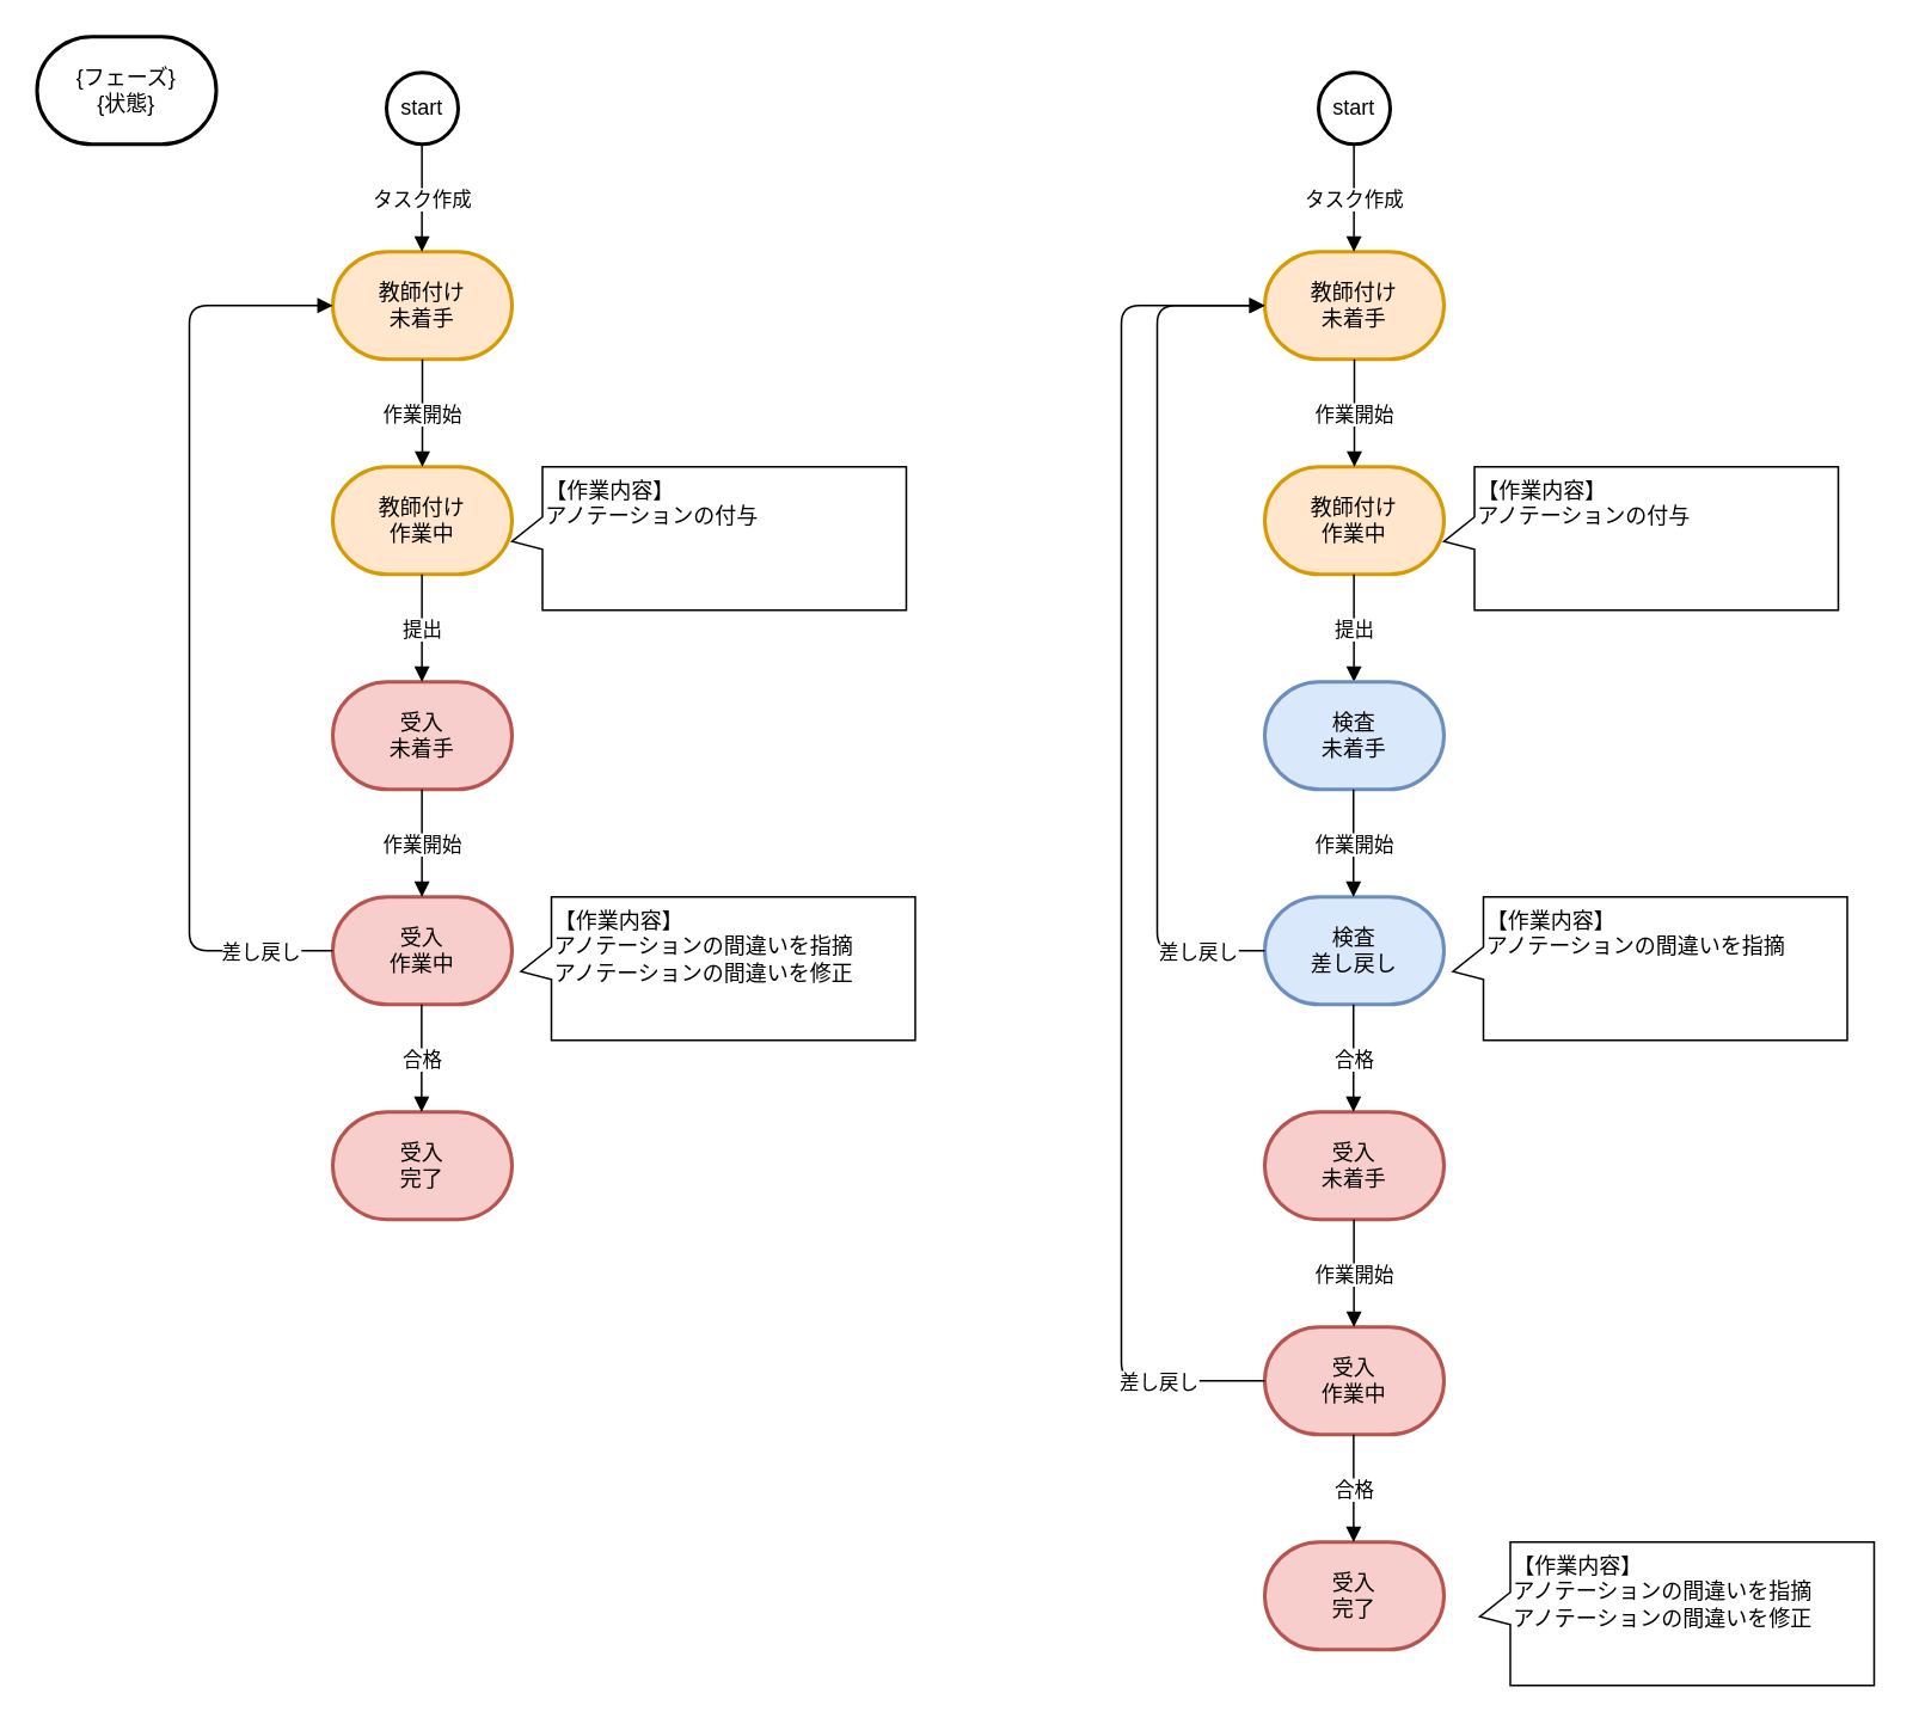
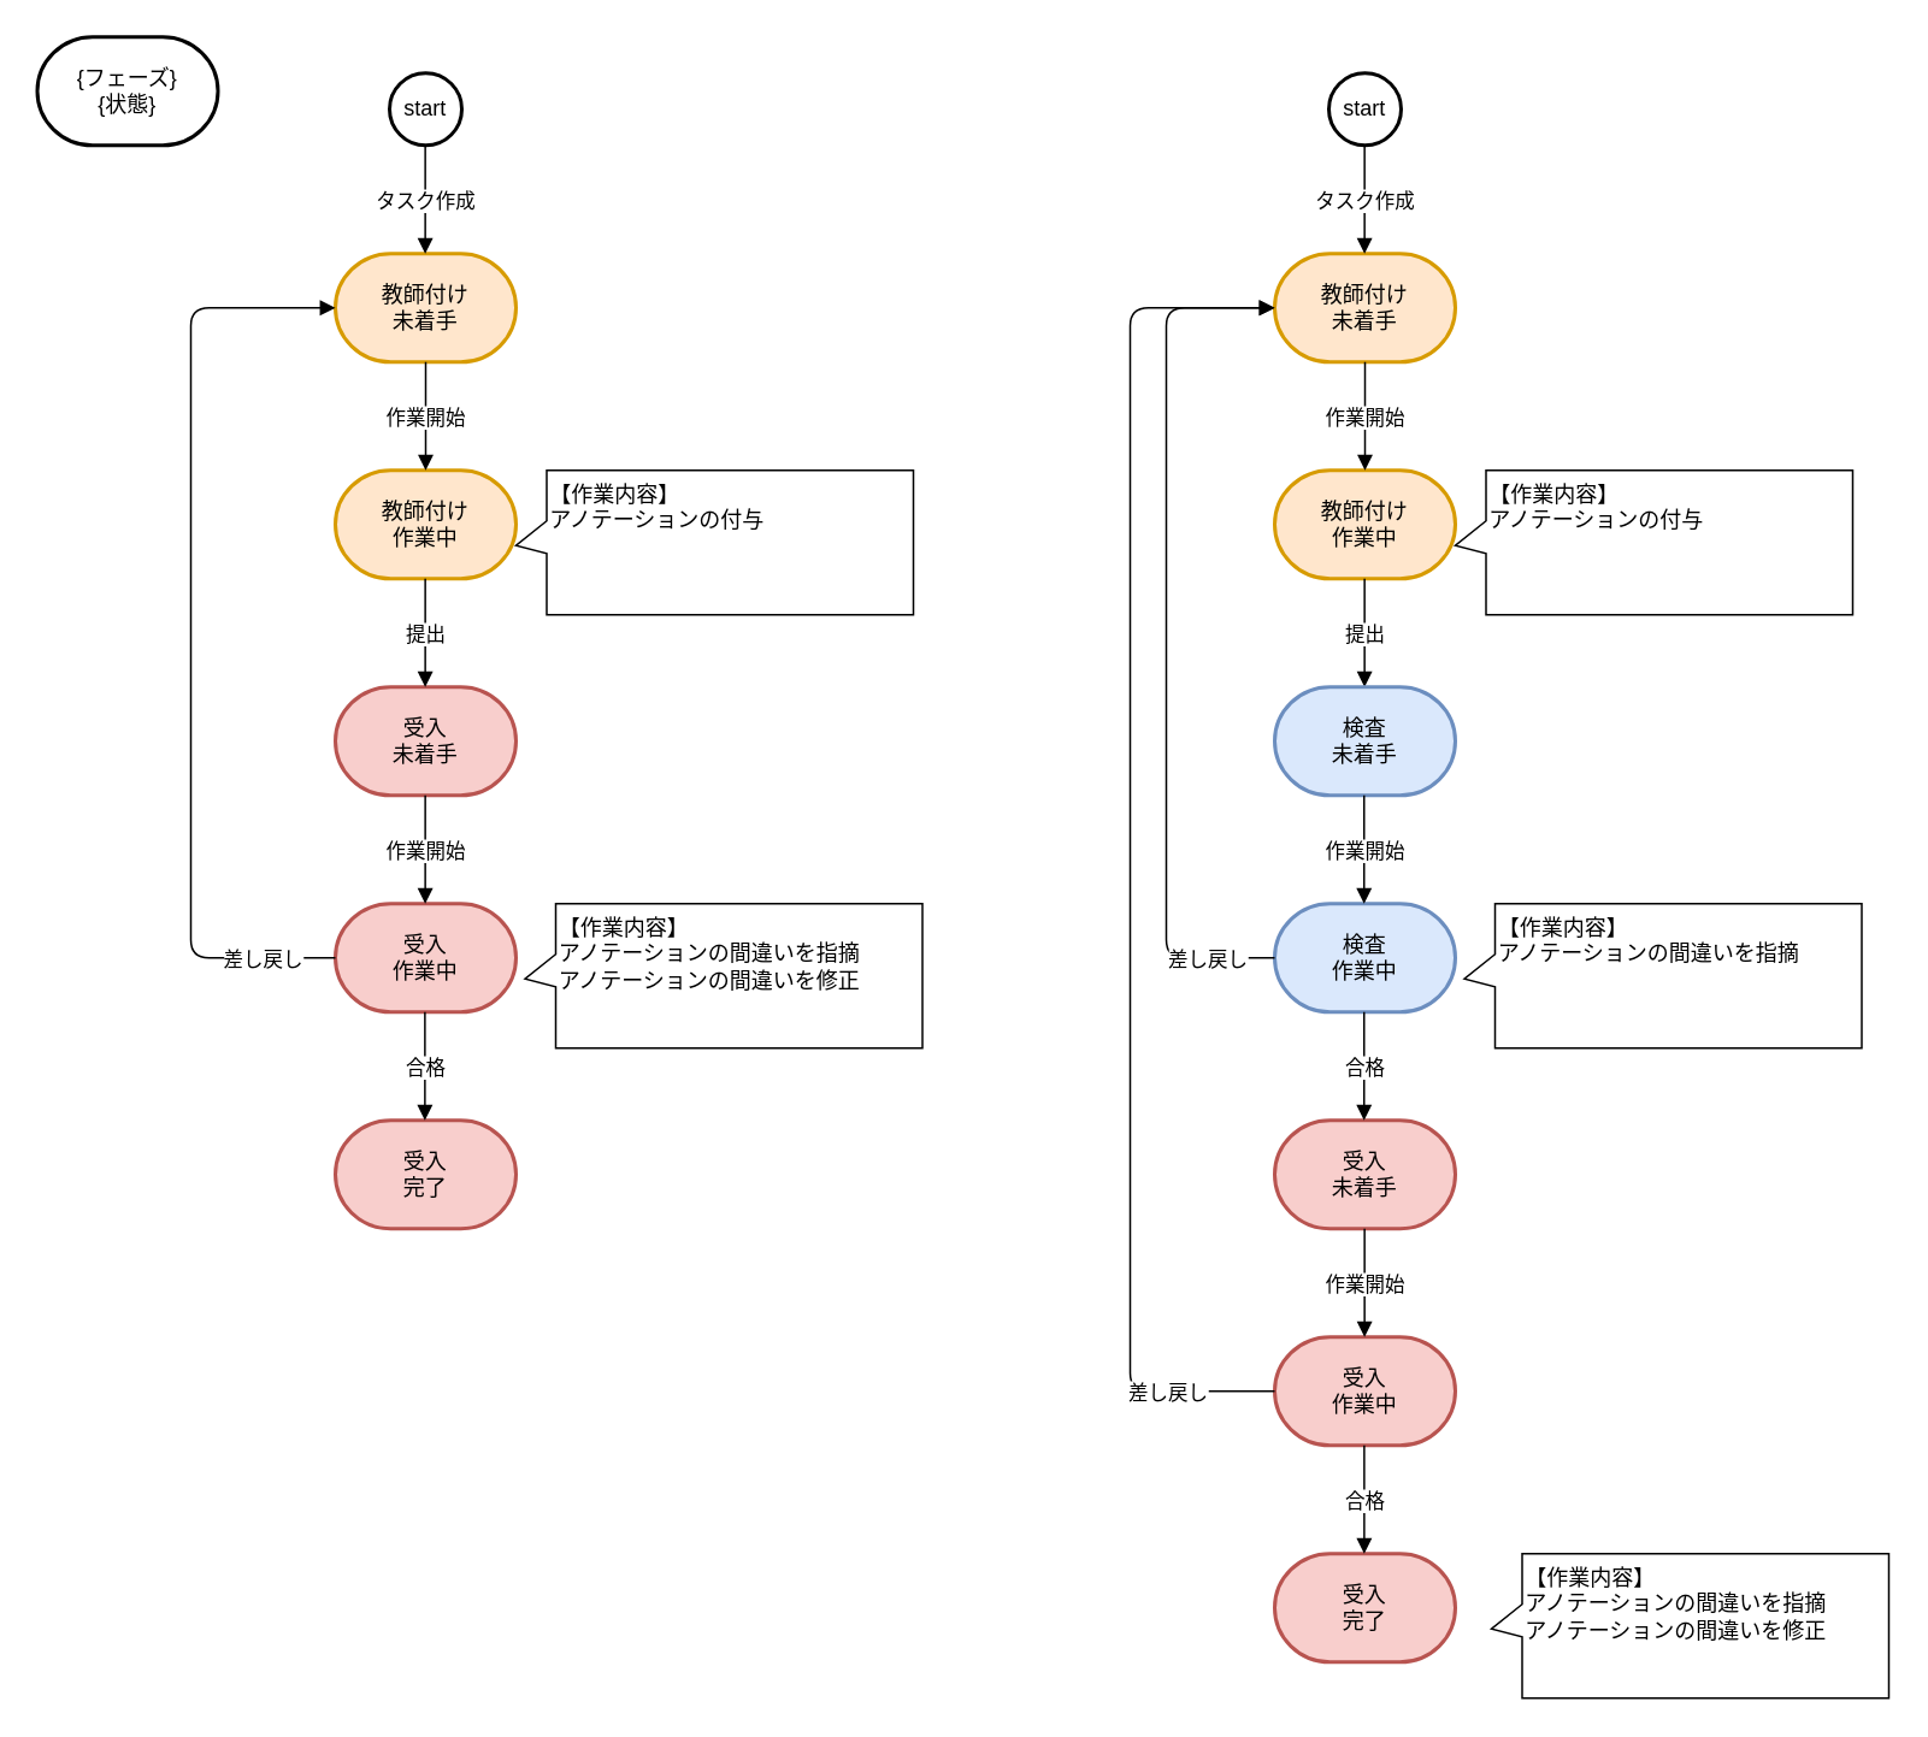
  <mxCell id="0" />
  <mxCell id="1" parent="0" />
  <mxCell id="2" value="教師付け&lt;br&gt;作業中" style="strokeWidth=2;html=1;shape=mxgraph.flowchart.terminator;whiteSpace=wrap;fillColor=#ffe6cc;strokeColor=#d79b00;" vertex="1" parent="1"><mxGeometry x="185" y="260" width="100" height="60" as="geometry" /></mxCell>
  <mxCell id="3" value="教師付け&lt;br&gt;未着手" style="strokeWidth=2;html=1;shape=mxgraph.flowchart.terminator;whiteSpace=wrap;fillColor=#ffe6cc;strokeColor=#d79b00;" vertex="1" parent="1"><mxGeometry x="185" y="140" width="100" height="60" as="geometry" /></mxCell>
  <mxCell id="4" value="受入&lt;br&gt;未着手" style="strokeWidth=2;html=1;shape=mxgraph.flowchart.terminator;whiteSpace=wrap;fillColor=#f8cecc;strokeColor=#b85450;" vertex="1" parent="1"><mxGeometry x="185" y="380" width="100" height="60" as="geometry" /></mxCell>
  <mxCell id="5" value="受入&lt;br&gt;作業中" style="strokeWidth=2;html=1;shape=mxgraph.flowchart.terminator;whiteSpace=wrap;fillColor=#f8cecc;strokeColor=#b85450;" vertex="1" parent="1"><mxGeometry x="185" y="500" width="100" height="60" as="geometry" /></mxCell>
  <mxCell id="6" value="受入&lt;br&gt;完了" style="strokeWidth=2;html=1;shape=mxgraph.flowchart.terminator;whiteSpace=wrap;fillColor=#f8cecc;strokeColor=#b85450;" vertex="1" parent="1"><mxGeometry x="185" y="620" width="100" height="60" as="geometry" /></mxCell>
  <mxCell id="7" value="作業開始" style="html=1;verticalAlign=bottom;endArrow=block;exitX=0.5;exitY=1;exitDx=0;exitDy=0;exitPerimeter=0;entryX=0.5;entryY=0;entryDx=0;entryDy=0;entryPerimeter=0;" edge="1" parent="1" source="3" target="2"><mxGeometry x="0.333" width="80" relative="1" as="geometry"><mxPoint x="95" y="380" as="sourcePoint" /><mxPoint x="175" y="380" as="targetPoint" /><mxPoint as="offset" /></mxGeometry></mxCell>
  <mxCell id="8" value="提出" style="html=1;verticalAlign=bottom;endArrow=block;exitX=0.5;exitY=1;exitDx=0;exitDy=0;exitPerimeter=0;entryX=0.5;entryY=0;entryDx=0;entryDy=0;entryPerimeter=0;" edge="1" parent="1"><mxGeometry x="0.333" width="80" relative="1" as="geometry"><mxPoint x="234.76" y="320" as="sourcePoint" /><mxPoint x="234.76" y="380" as="targetPoint" /><mxPoint as="offset" /></mxGeometry></mxCell>
  <mxCell id="9" value="作業開始" style="html=1;verticalAlign=bottom;endArrow=block;exitX=0.5;exitY=1;exitDx=0;exitDy=0;exitPerimeter=0;entryX=0.5;entryY=0;entryDx=0;entryDy=0;entryPerimeter=0;" edge="1" parent="1"><mxGeometry x="0.333" width="80" relative="1" as="geometry"><mxPoint x="234.76" y="440" as="sourcePoint" /><mxPoint x="234.76" y="500" as="targetPoint" /><mxPoint as="offset" /></mxGeometry></mxCell>
  <mxCell id="10" value="差し戻し" style="html=1;verticalAlign=bottom;endArrow=block;exitX=0;exitY=0.5;exitDx=0;exitDy=0;exitPerimeter=0;entryX=0;entryY=0.5;entryDx=0;entryDy=0;entryPerimeter=0;" edge="1" parent="1" source="5" target="3"><mxGeometry x="-0.846" y="10" width="80" relative="1" as="geometry"><mxPoint x="135" y="560" as="sourcePoint" /><mxPoint x="135" y="620" as="targetPoint" /><Array as="points"><mxPoint x="105" y="530" /><mxPoint x="105" y="170" /></Array><mxPoint as="offset" /></mxGeometry></mxCell>
  <mxCell id="11" value="合格" style="html=1;verticalAlign=bottom;endArrow=block;exitX=0.5;exitY=1;exitDx=0;exitDy=0;exitPerimeter=0;entryX=0.5;entryY=0;entryDx=0;entryDy=0;entryPerimeter=0;" edge="1" parent="1"><mxGeometry x="0.333" width="80" relative="1" as="geometry"><mxPoint x="234.58" y="560" as="sourcePoint" /><mxPoint x="234.58" y="620" as="targetPoint" /><mxPoint as="offset" /></mxGeometry></mxCell>
  <mxCell id="12" value="start" style="strokeWidth=2;html=1;shape=mxgraph.flowchart.start_2;whiteSpace=wrap;" vertex="1" parent="1"><mxGeometry x="215" y="40" width="40" height="40" as="geometry" /></mxCell>
  <mxCell id="13" value="タスク作成" style="html=1;verticalAlign=bottom;endArrow=block;exitX=0.5;exitY=1;exitDx=0;exitDy=0;exitPerimeter=0;entryX=0.5;entryY=0;entryDx=0;entryDy=0;entryPerimeter=0;" edge="1" parent="1"><mxGeometry x="0.333" width="80" relative="1" as="geometry"><mxPoint x="234.76" y="80" as="sourcePoint" /><mxPoint x="234.76" y="140" as="targetPoint" /><mxPoint as="offset" /></mxGeometry></mxCell>
  <mxCell id="14" value="&lt;div style=&quot;&quot;&gt;&lt;span&gt;【作業内容】&lt;/span&gt;&lt;/div&gt;&lt;div style=&quot;&quot;&gt;&lt;span&gt;アノテーションの付与&lt;/span&gt;&lt;/div&gt;" style="shape=callout;whiteSpace=wrap;html=1;perimeter=calloutPerimeter;position2=0.52;rotation=0;size=17;position=0.35;base=18;align=left;flipH=0;flipV=0;direction=south;labelPosition=center;verticalLabelPosition=middle;verticalAlign=top;" vertex="1" parent="1"><mxGeometry x="285" y="260" width="220" height="80" as="geometry" /></mxCell>
  <mxCell id="15" value="&lt;span style=&quot;text-align: justify&quot;&gt;【作業内容】&lt;br&gt;アノテーションの間違いを指摘&lt;/span&gt;&lt;br&gt;&lt;span style=&quot;text-align: justify&quot;&gt;アノテーションの間違いを修正&lt;/span&gt;" style="shape=callout;whiteSpace=wrap;html=1;perimeter=calloutPerimeter;position2=0.52;rotation=0;size=17;position=0.35;base=18;align=left;flipH=0;flipV=0;direction=south;labelPosition=center;verticalLabelPosition=middle;verticalAlign=top;" vertex="1" parent="1"><mxGeometry x="290" y="500" width="220" height="80" as="geometry" /></mxCell>
  <mxCell id="16" value="{フェーズ}&lt;br&gt;{状態}" style="strokeWidth=2;html=1;shape=mxgraph.flowchart.terminator;whiteSpace=wrap;" vertex="1" parent="1"><mxGeometry x="20" y="20" width="100" height="60" as="geometry" /></mxCell>
  <mxCell id="17" value="教師付け&lt;br&gt;作業中" style="strokeWidth=2;html=1;shape=mxgraph.flowchart.terminator;whiteSpace=wrap;fillColor=#ffe6cc;strokeColor=#d79b00;" vertex="1" parent="1"><mxGeometry x="705" y="260" width="100" height="60" as="geometry" /></mxCell>
  <mxCell id="18" value="教師付け&lt;br&gt;未着手" style="strokeWidth=2;html=1;shape=mxgraph.flowchart.terminator;whiteSpace=wrap;fillColor=#ffe6cc;strokeColor=#d79b00;" vertex="1" parent="1"><mxGeometry x="705" y="140" width="100" height="60" as="geometry" /></mxCell>
  <mxCell id="19" value="受入&lt;br&gt;未着手" style="strokeWidth=2;html=1;shape=mxgraph.flowchart.terminator;whiteSpace=wrap;fillColor=#f8cecc;strokeColor=#b85450;" vertex="1" parent="1"><mxGeometry x="705" y="620" width="100" height="60" as="geometry" /></mxCell>
  <mxCell id="20" value="受入&lt;br&gt;作業中" style="strokeWidth=2;html=1;shape=mxgraph.flowchart.terminator;whiteSpace=wrap;fillColor=#f8cecc;strokeColor=#b85450;" vertex="1" parent="1"><mxGeometry x="705" y="740" width="100" height="60" as="geometry" /></mxCell>
  <mxCell id="21" value="受入&lt;br&gt;完了" style="strokeWidth=2;html=1;shape=mxgraph.flowchart.terminator;whiteSpace=wrap;fillColor=#f8cecc;strokeColor=#b85450;" vertex="1" parent="1"><mxGeometry x="705" y="860" width="100" height="60" as="geometry" /></mxCell>
  <mxCell id="22" value="作業開始" style="html=1;verticalAlign=bottom;endArrow=block;exitX=0.5;exitY=1;exitDx=0;exitDy=0;exitPerimeter=0;entryX=0.5;entryY=0;entryDx=0;entryDy=0;entryPerimeter=0;" edge="1" parent="1" source="18" target="17"><mxGeometry x="0.333" width="80" relative="1" as="geometry"><mxPoint x="615" y="380" as="sourcePoint" /><mxPoint x="695" y="380" as="targetPoint" /><mxPoint as="offset" /></mxGeometry></mxCell>
  <mxCell id="23" value="提出" style="html=1;verticalAlign=bottom;endArrow=block;exitX=0.5;exitY=1;exitDx=0;exitDy=0;exitPerimeter=0;entryX=0.5;entryY=0;entryDx=0;entryDy=0;entryPerimeter=0;" edge="1" parent="1"><mxGeometry x="0.333" width="80" relative="1" as="geometry"><mxPoint x="754.76" y="320" as="sourcePoint" /><mxPoint x="754.76" y="380" as="targetPoint" /><mxPoint as="offset" /></mxGeometry></mxCell>
  <mxCell id="24" value="作業開始" style="html=1;verticalAlign=bottom;endArrow=block;exitX=0.5;exitY=1;exitDx=0;exitDy=0;exitPerimeter=0;entryX=0.5;entryY=0;entryDx=0;entryDy=0;entryPerimeter=0;" edge="1" parent="1"><mxGeometry x="0.333" width="80" relative="1" as="geometry"><mxPoint x="754.76" y="680" as="sourcePoint" /><mxPoint x="754.76" y="740" as="targetPoint" /><mxPoint as="offset" /></mxGeometry></mxCell>
  <mxCell id="25" value="差し戻し" style="html=1;verticalAlign=bottom;endArrow=block;exitX=0;exitY=0.5;exitDx=0;exitDy=0;exitPerimeter=0;entryX=0;entryY=0.5;entryDx=0;entryDy=0;entryPerimeter=0;" edge="1" parent="1" source="20" target="18"><mxGeometry x="-0.846" y="10" width="80" relative="1" as="geometry"><mxPoint x="655" y="560" as="sourcePoint" /><mxPoint x="655" y="620" as="targetPoint" /><Array as="points"><mxPoint x="625" y="770" /><mxPoint x="625" y="170" /></Array><mxPoint as="offset" /></mxGeometry></mxCell>
  <mxCell id="26" value="合格" style="html=1;verticalAlign=bottom;endArrow=block;exitX=0.5;exitY=1;exitDx=0;exitDy=0;exitPerimeter=0;entryX=0.5;entryY=0;entryDx=0;entryDy=0;entryPerimeter=0;" edge="1" parent="1"><mxGeometry x="0.333" width="80" relative="1" as="geometry"><mxPoint x="754.58" y="800" as="sourcePoint" /><mxPoint x="754.58" y="860" as="targetPoint" /><mxPoint as="offset" /></mxGeometry></mxCell>
  <mxCell id="27" value="start" style="strokeWidth=2;html=1;shape=mxgraph.flowchart.start_2;whiteSpace=wrap;" vertex="1" parent="1"><mxGeometry x="735" y="40" width="40" height="40" as="geometry" /></mxCell>
  <mxCell id="28" value="タスク作成" style="html=1;verticalAlign=bottom;endArrow=block;exitX=0.5;exitY=1;exitDx=0;exitDy=0;exitPerimeter=0;entryX=0.5;entryY=0;entryDx=0;entryDy=0;entryPerimeter=0;" edge="1" parent="1"><mxGeometry x="0.333" width="80" relative="1" as="geometry"><mxPoint x="754.76" y="80" as="sourcePoint" /><mxPoint x="754.76" y="140" as="targetPoint" /><mxPoint as="offset" /></mxGeometry></mxCell>
  <mxCell id="29" value="&lt;div style=&quot;&quot;&gt;&lt;span&gt;【作業内容】&lt;/span&gt;&lt;/div&gt;&lt;div style=&quot;&quot;&gt;&lt;span&gt;アノテーションの付与&lt;/span&gt;&lt;/div&gt;" style="shape=callout;whiteSpace=wrap;html=1;perimeter=calloutPerimeter;position2=0.52;rotation=0;size=17;position=0.35;base=18;align=left;flipH=0;flipV=0;direction=south;labelPosition=center;verticalLabelPosition=middle;verticalAlign=top;" vertex="1" parent="1"><mxGeometry x="805" y="260" width="220" height="80" as="geometry" /></mxCell>
  <mxCell id="30" value="&lt;span style=&quot;text-align: justify&quot;&gt;【作業内容】&lt;br&gt;アノテーションの間違いを指摘&lt;/span&gt;&lt;br&gt;" style="shape=callout;whiteSpace=wrap;html=1;perimeter=calloutPerimeter;position2=0.52;rotation=0;size=17;position=0.35;base=18;align=left;flipH=0;flipV=0;direction=south;labelPosition=center;verticalLabelPosition=middle;verticalAlign=top;" vertex="1" parent="1"><mxGeometry x="810" y="500" width="220" height="80" as="geometry" /></mxCell>
  <mxCell id="31" value="検査&lt;br&gt;未着手" style="strokeWidth=2;html=1;shape=mxgraph.flowchart.terminator;whiteSpace=wrap;fillColor=#dae8fc;strokeColor=#6c8ebf;" vertex="1" parent="1"><mxGeometry x="705" y="380" width="100" height="60" as="geometry" /></mxCell>
- <mxCell id="32" value="検査&lt;br&gt;差し戻し" style="strokeWidth=2;html=1;shape=mxgraph.flowchart.terminator;whiteSpace=wrap;fillColor=#dae8fc;strokeColor=#6c8ebf;" vertex="1" parent="1"><mxGeometry x="705" y="500" width="100" height="60" as="geometry" /></mxCell>
+ <mxCell id="32" value="検査&lt;br&gt;作業中" style="strokeWidth=2;html=1;shape=mxgraph.flowchart.terminator;whiteSpace=wrap;fillColor=#dae8fc;strokeColor=#6c8ebf;" vertex="1" parent="1"><mxGeometry x="705" y="500" width="100" height="60" as="geometry" /></mxCell>
  <mxCell id="33" value="作業開始" style="html=1;verticalAlign=bottom;endArrow=block;exitX=0.5;exitY=1;exitDx=0;exitDy=0;exitPerimeter=0;entryX=0.5;entryY=0;entryDx=0;entryDy=0;entryPerimeter=0;" edge="1" parent="1"><mxGeometry x="0.333" width="80" relative="1" as="geometry"><mxPoint x="754.5" y="440" as="sourcePoint" /><mxPoint x="754.5" y="500" as="targetPoint" /><mxPoint as="offset" /></mxGeometry></mxCell>
  <mxCell id="34" value="合格" style="html=1;verticalAlign=bottom;endArrow=block;exitX=0.5;exitY=1;exitDx=0;exitDy=0;exitPerimeter=0;entryX=0.5;entryY=0;entryDx=0;entryDy=0;entryPerimeter=0;" edge="1" parent="1"><mxGeometry x="0.333" width="80" relative="1" as="geometry"><mxPoint x="754.5" y="560" as="sourcePoint" /><mxPoint x="754.5" y="620" as="targetPoint" /><mxPoint as="offset" /></mxGeometry></mxCell>
  <mxCell id="35" value="差し戻し" style="html=1;verticalAlign=bottom;endArrow=block;" edge="1" parent="1"><mxGeometry x="-0.846" y="10" width="80" relative="1" as="geometry"><mxPoint x="705" y="530" as="sourcePoint" /><mxPoint x="705" y="170" as="targetPoint" /><Array as="points"><mxPoint x="645" y="530" /><mxPoint x="645" y="170" /></Array><mxPoint as="offset" /></mxGeometry></mxCell>
  <mxCell id="36" value="&lt;span style=&quot;text-align: justify&quot;&gt;【作業内容】&lt;br&gt;アノテーションの間違いを指摘&lt;/span&gt;&lt;br&gt;&lt;span style=&quot;text-align: justify&quot;&gt;アノテーションの間違いを修正&lt;/span&gt;" style="shape=callout;whiteSpace=wrap;html=1;perimeter=calloutPerimeter;position2=0.52;rotation=0;size=17;position=0.35;base=18;align=left;flipH=0;flipV=0;direction=south;labelPosition=center;verticalLabelPosition=middle;verticalAlign=top;" vertex="1" parent="1"><mxGeometry x="825" y="860" width="220" height="80" as="geometry" /></mxCell>
